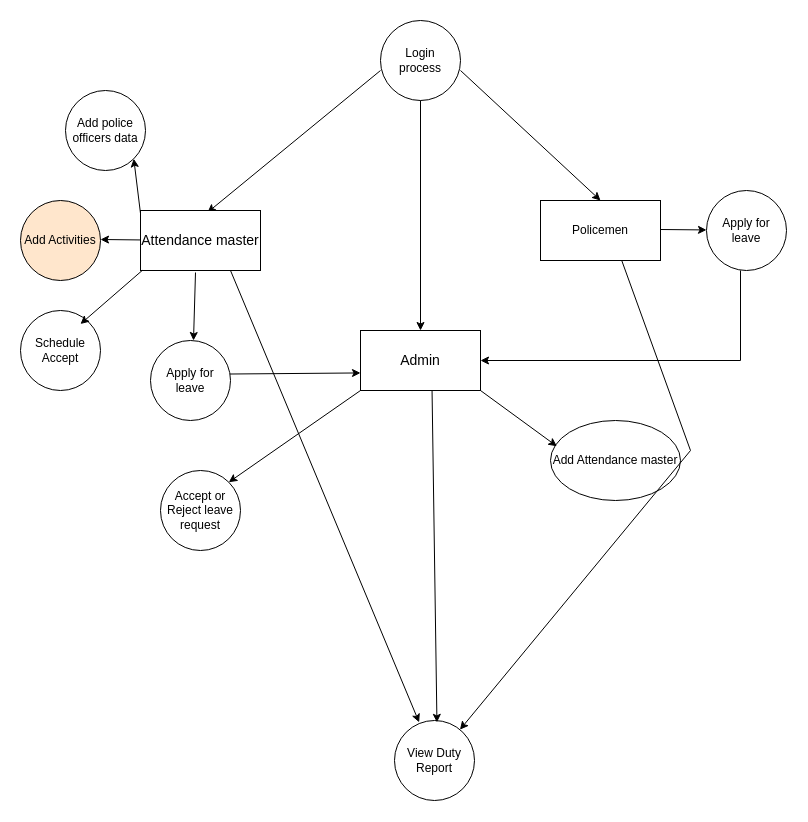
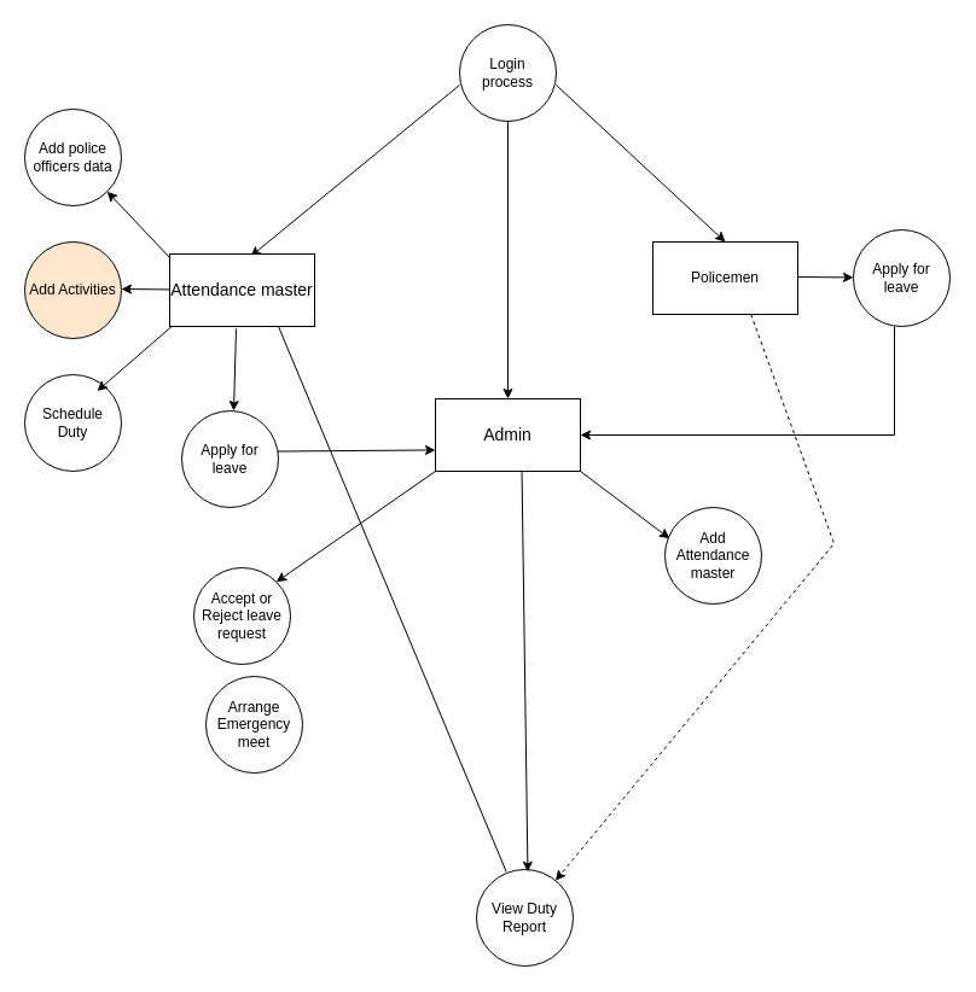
  <mxCell id="0" />
  <mxCell id="1" parent="0" />
  <mxCell id="2" value="Login&lt;br&gt;process" style="ellipse;whiteSpace=wrap;html=1;aspect=fixed;" parent="1" vertex="1"><mxGeometry x="380" y="20" width="80" height="80" as="geometry" /></mxCell>
  <mxCell id="3" value="" style="endArrow=classic;html=1;rounded=0;entryX=0.558;entryY=0.033;entryDx=0;entryDy=0;entryPerimeter=0;" parent="1" target="6" edge="1"><mxGeometry width="50" height="50" relative="1" as="geometry"><mxPoint x="380" y="70" as="sourcePoint" /><mxPoint x="320" y="140" as="targetPoint" /></mxGeometry></mxCell>
  <mxCell id="4" value="" style="endArrow=classic;html=1;rounded=0;exitX=0.5;exitY=1;exitDx=0;exitDy=0;" parent="1" source="2" edge="1"><mxGeometry width="50" height="50" relative="1" as="geometry"><mxPoint x="410" y="100" as="sourcePoint" /><mxPoint x="420" y="330" as="targetPoint" /></mxGeometry></mxCell>
  <mxCell id="5" value="" style="endArrow=classic;html=1;rounded=0;entryX=0.5;entryY=0;entryDx=0;entryDy=0;entryPerimeter=0;" parent="1" target="7" edge="1"><mxGeometry width="50" height="50" relative="1" as="geometry"><mxPoint x="460" y="70" as="sourcePoint" /><mxPoint x="516" y="150" as="targetPoint" /></mxGeometry></mxCell>
  <mxCell id="6" value="&lt;font style=&quot;font-size: 14px;&quot;&gt;Attendance master&lt;/font&gt;" style="rounded=0;whiteSpace=wrap;html=1;" parent="1" vertex="1"><mxGeometry x="140" y="210" width="120" height="60" as="geometry" /></mxCell>
  <mxCell id="7" value="Policemen" style="rounded=0;whiteSpace=wrap;html=1;" parent="1" vertex="1"><mxGeometry x="540" y="200" width="120" height="60" as="geometry" /></mxCell>
- <mxCell id="8" value="Add police officers data" style="ellipse;whiteSpace=wrap;html=1;aspect=fixed;" parent="1" vertex="1"><mxGeometry x="65" y="90" width="80" height="80" as="geometry" /></mxCell>
+ <mxCell id="8" value="Add police officers data" style="ellipse;whiteSpace=wrap;html=1;aspect=fixed;" parent="1" vertex="1"><mxGeometry x="20" y="90" width="80" height="80" as="geometry" /></mxCell>
  <mxCell id="9" value="Add Activities" style="ellipse;whiteSpace=wrap;html=1;aspect=fixed;fillColor=#ffe6cc;" parent="1" vertex="1"><mxGeometry x="20" y="200" width="80" height="80" as="geometry" /></mxCell>
- <mxCell id="10" value="Schedule Accept" style="ellipse;whiteSpace=wrap;html=1;aspect=fixed;" parent="1" vertex="1"><mxGeometry x="20" y="310" width="80" height="80" as="geometry" /></mxCell>
+ <mxCell id="10" value="Schedule Duty" style="ellipse;whiteSpace=wrap;html=1;aspect=fixed;" parent="1" vertex="1"><mxGeometry x="20" y="310" width="80" height="80" as="geometry" /></mxCell>
  <mxCell id="11" value="Apply for leave" style="ellipse;whiteSpace=wrap;html=1;aspect=fixed;" parent="1" vertex="1"><mxGeometry x="706" y="190" width="80" height="80" as="geometry" /></mxCell>
- <mxCell id="12" value="Add Attendance master" style="ellipse;whiteSpace=wrap;html=1;aspect=fixed;" parent="1" vertex="1"><mxGeometry x="550" y="420" width="130" height="80" as="geometry" /></mxCell>
+ <mxCell id="12" value="Add Attendance master" style="ellipse;whiteSpace=wrap;html=1;aspect=fixed;" parent="1" vertex="1"><mxGeometry x="550" y="420" width="80" height="80" as="geometry" /></mxCell>
  <mxCell id="13" value="&lt;font style=&quot;font-size: 14px;&quot;&gt;Admin&lt;/font&gt;" style="rounded=0;whiteSpace=wrap;html=1;" parent="1" vertex="1"><mxGeometry x="360" y="330" width="120" height="60" as="geometry" /></mxCell>
  <mxCell id="14" value="Accept or Reject leave request" style="ellipse;whiteSpace=wrap;html=1;aspect=fixed;" parent="1" vertex="1"><mxGeometry x="160" y="470" width="80" height="80" as="geometry" /></mxCell>
  <mxCell id="15" value="" style="endArrow=classic;html=1;rounded=0;entryX=0.979;entryY=0.294;entryDx=0;entryDy=0;entryPerimeter=0;" parent="1" edge="1"><mxGeometry width="50" height="50" relative="1" as="geometry"><mxPoint x="141.68" y="270" as="sourcePoint" /><mxPoint x="80" y="323.52" as="targetPoint" /></mxGeometry></mxCell>
  <mxCell id="16" value="" style="endArrow=classic;html=1;rounded=0;entryX=0.049;entryY=0.322;entryDx=0;entryDy=0;entryPerimeter=0;" parent="1" target="12" edge="1"><mxGeometry width="50" height="50" relative="1" as="geometry"><mxPoint x="480" y="390" as="sourcePoint" /><mxPoint x="418" y="444" as="targetPoint" /></mxGeometry></mxCell>
  <mxCell id="17" value="" style="endArrow=classic;html=1;rounded=0;entryX=1;entryY=1;entryDx=0;entryDy=0;" parent="1" target="8" edge="1"><mxGeometry width="50" height="50" relative="1" as="geometry"><mxPoint x="140" y="213" as="sourcePoint" /><mxPoint x="78" y="267" as="targetPoint" /></mxGeometry></mxCell>
  <mxCell id="18" value="" style="endArrow=classic;html=1;rounded=0;" parent="1" edge="1"><mxGeometry width="50" height="50" relative="1" as="geometry"><mxPoint x="140" y="239.44" as="sourcePoint" /><mxPoint x="100" y="239" as="targetPoint" /></mxGeometry></mxCell>
  <mxCell id="19" value="Apply for leave" style="ellipse;whiteSpace=wrap;html=1;aspect=fixed;" parent="1" vertex="1"><mxGeometry x="150" y="340" width="80" height="80" as="geometry" /></mxCell>
  <mxCell id="20" value="" style="endArrow=classic;html=1;rounded=0;" parent="1" edge="1"><mxGeometry width="50" height="50" relative="1" as="geometry"><mxPoint x="195" y="272" as="sourcePoint" /><mxPoint x="193" y="340" as="targetPoint" /></mxGeometry></mxCell>
  <mxCell id="21" value="" style="endArrow=classic;html=1;rounded=0;entryX=-0.023;entryY=0.874;entryDx=0;entryDy=0;entryPerimeter=0;exitX=0.993;exitY=0.419;exitDx=0;exitDy=0;exitPerimeter=0;" parent="1" source="19" edge="1"><mxGeometry width="50" height="50" relative="1" as="geometry"><mxPoint x="233" y="370" as="sourcePoint" /><mxPoint x="360" y="372.44" as="targetPoint" /></mxGeometry></mxCell>
  <mxCell id="22" value="" style="endArrow=classic;html=1;rounded=0;" parent="1" edge="1"><mxGeometry width="50" height="50" relative="1" as="geometry"><mxPoint x="660" y="229" as="sourcePoint" /><mxPoint x="706" y="229.44" as="targetPoint" /></mxGeometry></mxCell>
  <mxCell id="23" value="" style="endArrow=classic;html=1;rounded=0;entryX=1;entryY=0.5;entryDx=0;entryDy=0;" parent="1" target="13" edge="1"><mxGeometry width="50" height="50" relative="1" as="geometry"><mxPoint x="740" y="270" as="sourcePoint" /><mxPoint x="540" y="370" as="targetPoint" /><Array as="points"><mxPoint x="740" y="360" /></Array></mxGeometry></mxCell>
  <mxCell id="24" value="" style="endArrow=classic;html=1;rounded=0;entryX=1;entryY=0;entryDx=0;entryDy=0;" parent="1" target="14" edge="1"><mxGeometry width="50" height="50" relative="1" as="geometry"><mxPoint x="360" y="390" as="sourcePoint" /><mxPoint x="300" y="430" as="targetPoint" /></mxGeometry></mxCell>
  <mxCell id="25" value="View Duty Report" style="ellipse;whiteSpace=wrap;html=1;aspect=fixed;" parent="1" vertex="1"><mxGeometry x="394" y="720" width="80" height="80" as="geometry" /></mxCell>
- <mxCell id="27" value="" style="endArrow=classic;html=1;rounded=0;exitX=0.677;exitY=1;exitDx=0;exitDy=0;exitPerimeter=0;" edge="1" parent="1" source="7" target="25"><mxGeometry width="50" height="50" relative="1" as="geometry"><mxPoint x="660" y="670" as="sourcePoint" /><mxPoint x="710" y="620" as="targetPoint" /><Array as="points"><mxPoint x="690" y="450" /></Array></mxGeometry></mxCell>
+ <mxCell id="26" value="Arrange&lt;br&gt;Emergency meet" style="ellipse;whiteSpace=wrap;html=1;aspect=fixed;" parent="1" vertex="1"><mxGeometry x="170" y="560" width="80" height="80" as="geometry" /></mxCell>
+ <mxCell id="27" value="" style="endArrow=classic;html=1;rounded=0;exitX=0.677;exitY=1;exitDx=0;exitDy=0;exitPerimeter=0;dashed=1;" edge="1" parent="1" source="7" target="25"><mxGeometry width="50" height="50" relative="1" as="geometry"><mxPoint x="660" y="670" as="sourcePoint" /><mxPoint x="710" y="620" as="targetPoint" /><Array as="points"><mxPoint x="690" y="450" /></Array></mxGeometry></mxCell>
  <mxCell id="28" value="" style="endArrow=classic;html=1;rounded=0;exitX=0.75;exitY=1;exitDx=0;exitDy=0;entryX=0.761;entryY=0.023;entryDx=0;entryDy=0;entryPerimeter=0;" edge="1" parent="1"><mxGeometry width="50" height="50" relative="1" as="geometry"><mxPoint x="431.56" y="390" as="sourcePoint" /><mxPoint x="436.44" y="721.84" as="targetPoint" /></mxGeometry></mxCell>
- <mxCell id="29" value="" style="endArrow=classic;html=1;rounded=0;entryX=0.308;entryY=0.023;entryDx=0;entryDy=0;entryPerimeter=0;exitX=0.75;exitY=1;exitDx=0;exitDy=0;" edge="1" parent="1" source="6" target="25"><mxGeometry width="50" height="50" relative="1" as="geometry"><mxPoint x="320" y="630" as="sourcePoint" /><mxPoint x="370" y="580" as="targetPoint" /></mxGeometry></mxCell>
+ <mxCell id="29" value="" style="endArrow=none;html=1;rounded=0;entryX=0.308;entryY=0.023;entryDx=0;entryDy=0;entryPerimeter=0;exitX=0.75;exitY=1;exitDx=0;exitDy=0;" edge="1" parent="1" source="6" target="25"><mxGeometry width="50" height="50" relative="1" as="geometry"><mxPoint x="320" y="630" as="sourcePoint" /><mxPoint x="370" y="580" as="targetPoint" /></mxGeometry></mxCell>
